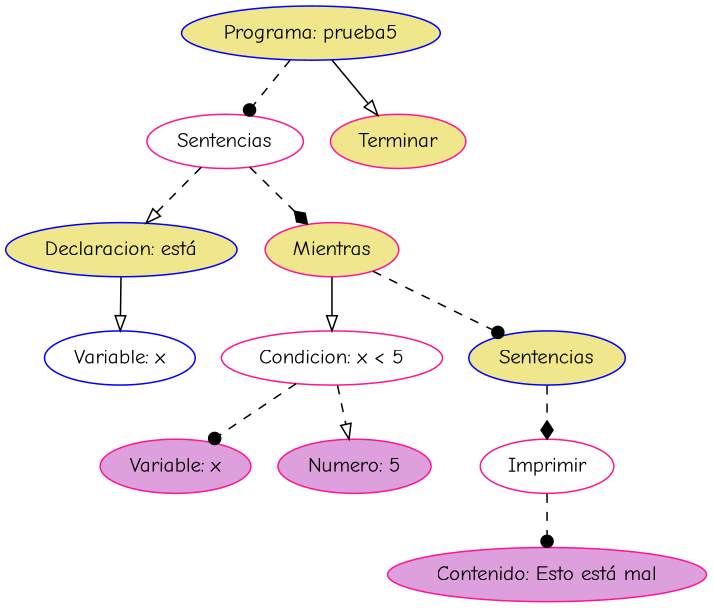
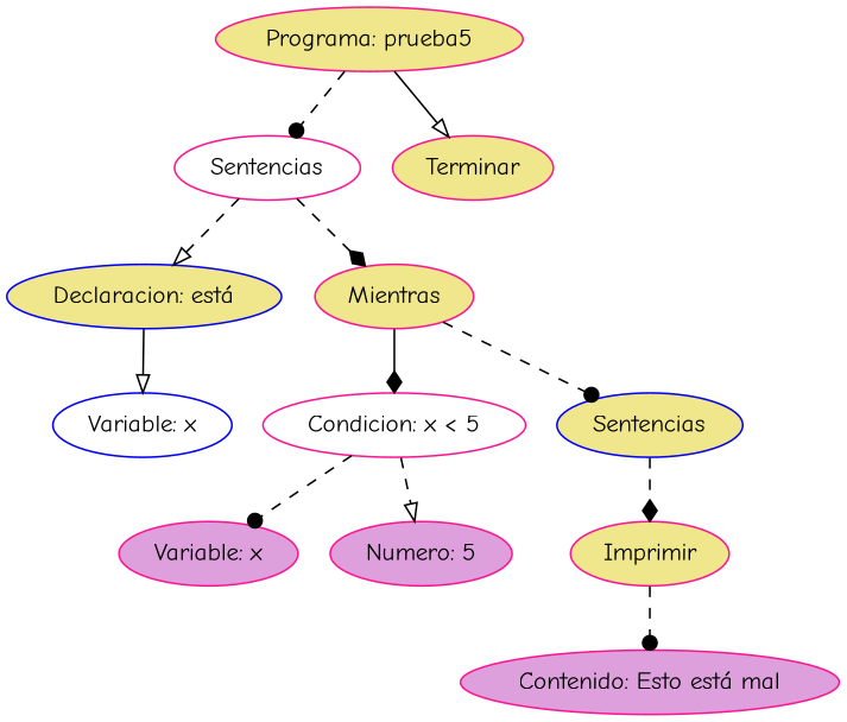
  digraph {
    fontname="Comic Neue"
    node [color=deeppink fillcolor=khaki fontname="Comic Neue" style=filled]
    edge [arrowhead=onormal fontname="Comic Neue" style=dashed]
-   n1 [color=blue label="Programa: prueba5"]
+   n1 [label="Programa: prueba5"]
    n2 [fillcolor=white label=Sentencias]
    n3 [label=Terminar]
    n4 [color=blue label="Declaracion: está"]
    n5 [label=Mientras]
    n6 [color=blue fillcolor=white label="Variable: x"]
    n7 [fillcolor=white label="Condicion: x < 5"]
    n8 [color=blue label=Sentencias]
    n9 [fillcolor=plum label="Variable: x"]
    n10 [fillcolor=plum label="Numero: 5"]
-   n11 [fillcolor=white label=Imprimir]
+   n11 [label=Imprimir]
    n12 [fillcolor=plum label="Contenido: Esto está mal"]
    n1 -> n2 [arrowhead=dot]
    n1 -> n3 [style=solid]
    n2 -> n4
    n2 -> n5 [arrowhead=diamond]
    n4 -> n6 [style=solid]
-   n5 -> n7 [style=solid]
+   n5 -> n7 [arrowhead=diamond style=solid]
    n5 -> n8 [arrowhead=dot]
    n7 -> n9 [arrowhead=dot]
    n7 -> n10
    n8 -> n11 [arrowhead=diamond]
    n11 -> n12 [arrowhead=dot]
  }
